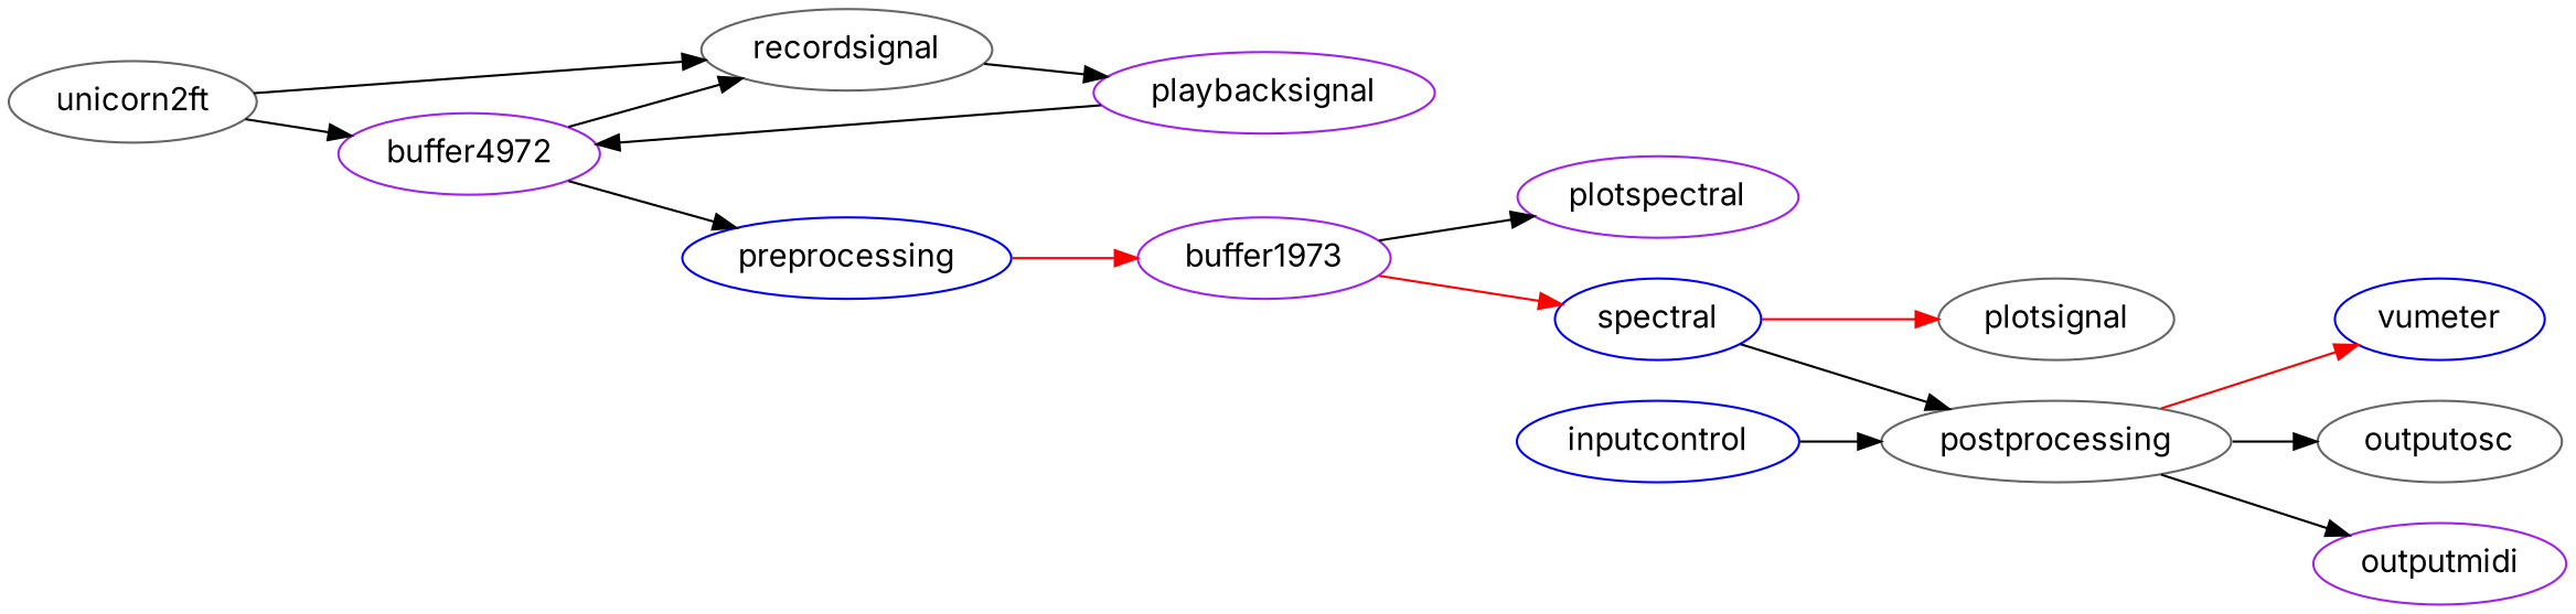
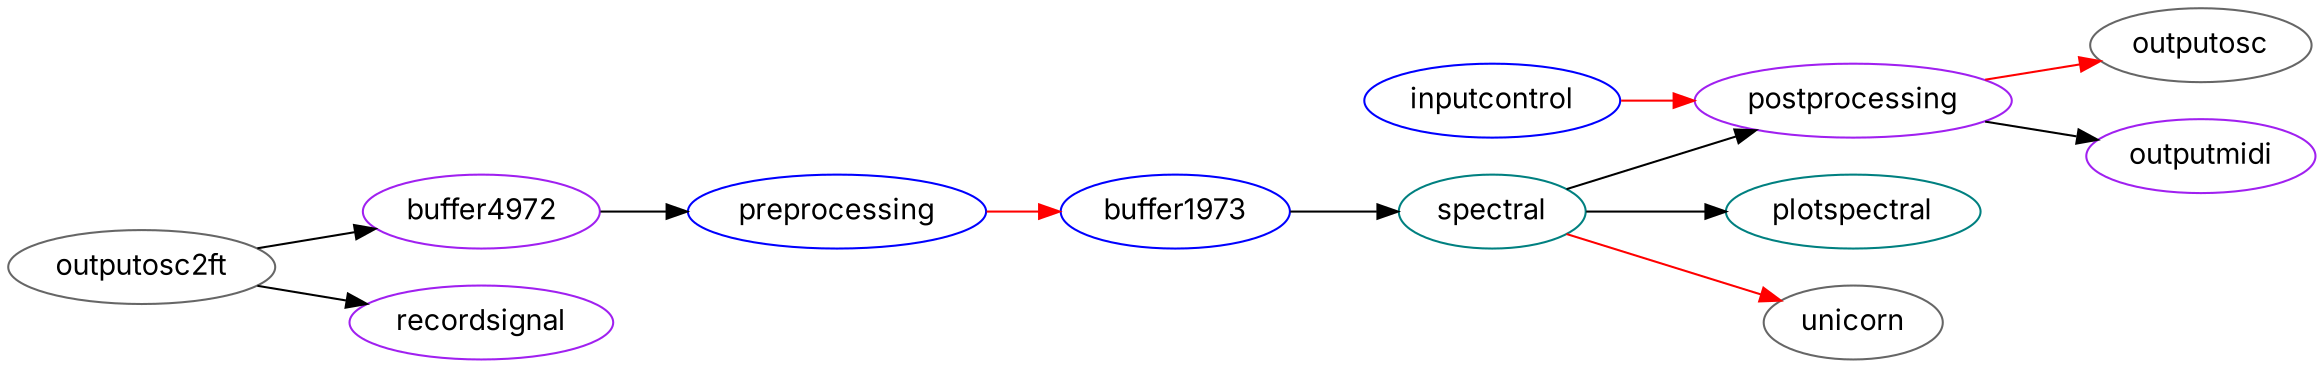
  digraph {
    fontname=Inter
    rankdir=LR
    node [color=gray40 fontname=Inter]
    edge [color=black fontname=Inter]
    n1 [color=purple label=buffer4972]
-   unicorn2ft
-   recordsignal
+   unicorn2ft [label=outputosc2ft]
+   recordsignal [color=purple]
    preprocessing [color=blue]
-   playbacksignal [color=purple]
-   buffer1973 [color=purple]
-   plotspectral [color=purple]
-   spectral [color=blue]
-   plotsignal
-   postprocessing
-   vumeter [color=blue]
+   buffer1973 [color=blue]
+   plotspectral [color=teal]
+   spectral [color=teal]
+   plotsignal [label=unicorn]
+   postprocessing [color=purple]
    outputosc
    outputmidi [color=purple]
    inputcontrol [color=blue]
-   n1 -> recordsignal
    n1 -> preprocessing
    unicorn2ft -> n1
    unicorn2ft -> recordsignal
-   recordsignal -> playbacksignal
    preprocessing -> buffer1973 [color=red]
-   playbacksignal -> n1
-   buffer1973 -> plotspectral
-   buffer1973 -> spectral [color=red]
+   spectral -> plotspectral
+   buffer1973 -> spectral
    spectral -> plotsignal [color=red]
    spectral -> postprocessing
-   postprocessing -> vumeter [color=red]
-   postprocessing -> outputosc
+   postprocessing -> outputosc [color=red]
    postprocessing -> outputmidi
-   inputcontrol -> postprocessing
+   inputcontrol -> postprocessing [color=red]
  }
